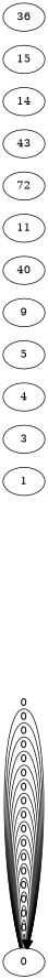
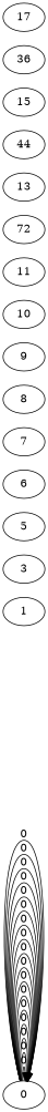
  digraph {
    rankdir=LR
    n1 [label=0]
    n2 [label=1]
    n3 [label=3]
-   n4 [label=4]
    n5 [label=5]
+   n6 [label=6]
+   n7 [label=7]
+   n8 [label=8]
    n9 [label=9]
-   n10 [label=40]
+   n10 [label=10]
    n11 [label=11]
    n12 [label=72]
-   n13 [label=43]
-   n14 [label=14]
+   n13 [label=13]
+   n14 [label=44]
    n15 [label=15]
    n16 [label=36]
+   n17 [label=17]
    n1 -> n1 [label=0]
    n1 -> n1 [label=0]
    n1 -> n1 [label=0]
    n1 -> n1 [label=0]
    n1 -> n1 [label=0]
    n1 -> n1 [label=0]
    n1 -> n1 [label=0]
    n1 -> n1 [label=0]
    n1 -> n1 [label=0]
    n1 -> n1 [label=0]
    n1 -> n1 [label=0]
    n1 -> n1 [label=0]
    n1 -> n1 [label=0]
    n1 -> n1 [label=0]
    n1 -> n1 [label=0]
    n1 -> n1 [label=0]
    n1 -> n1 [label=0]
  }
